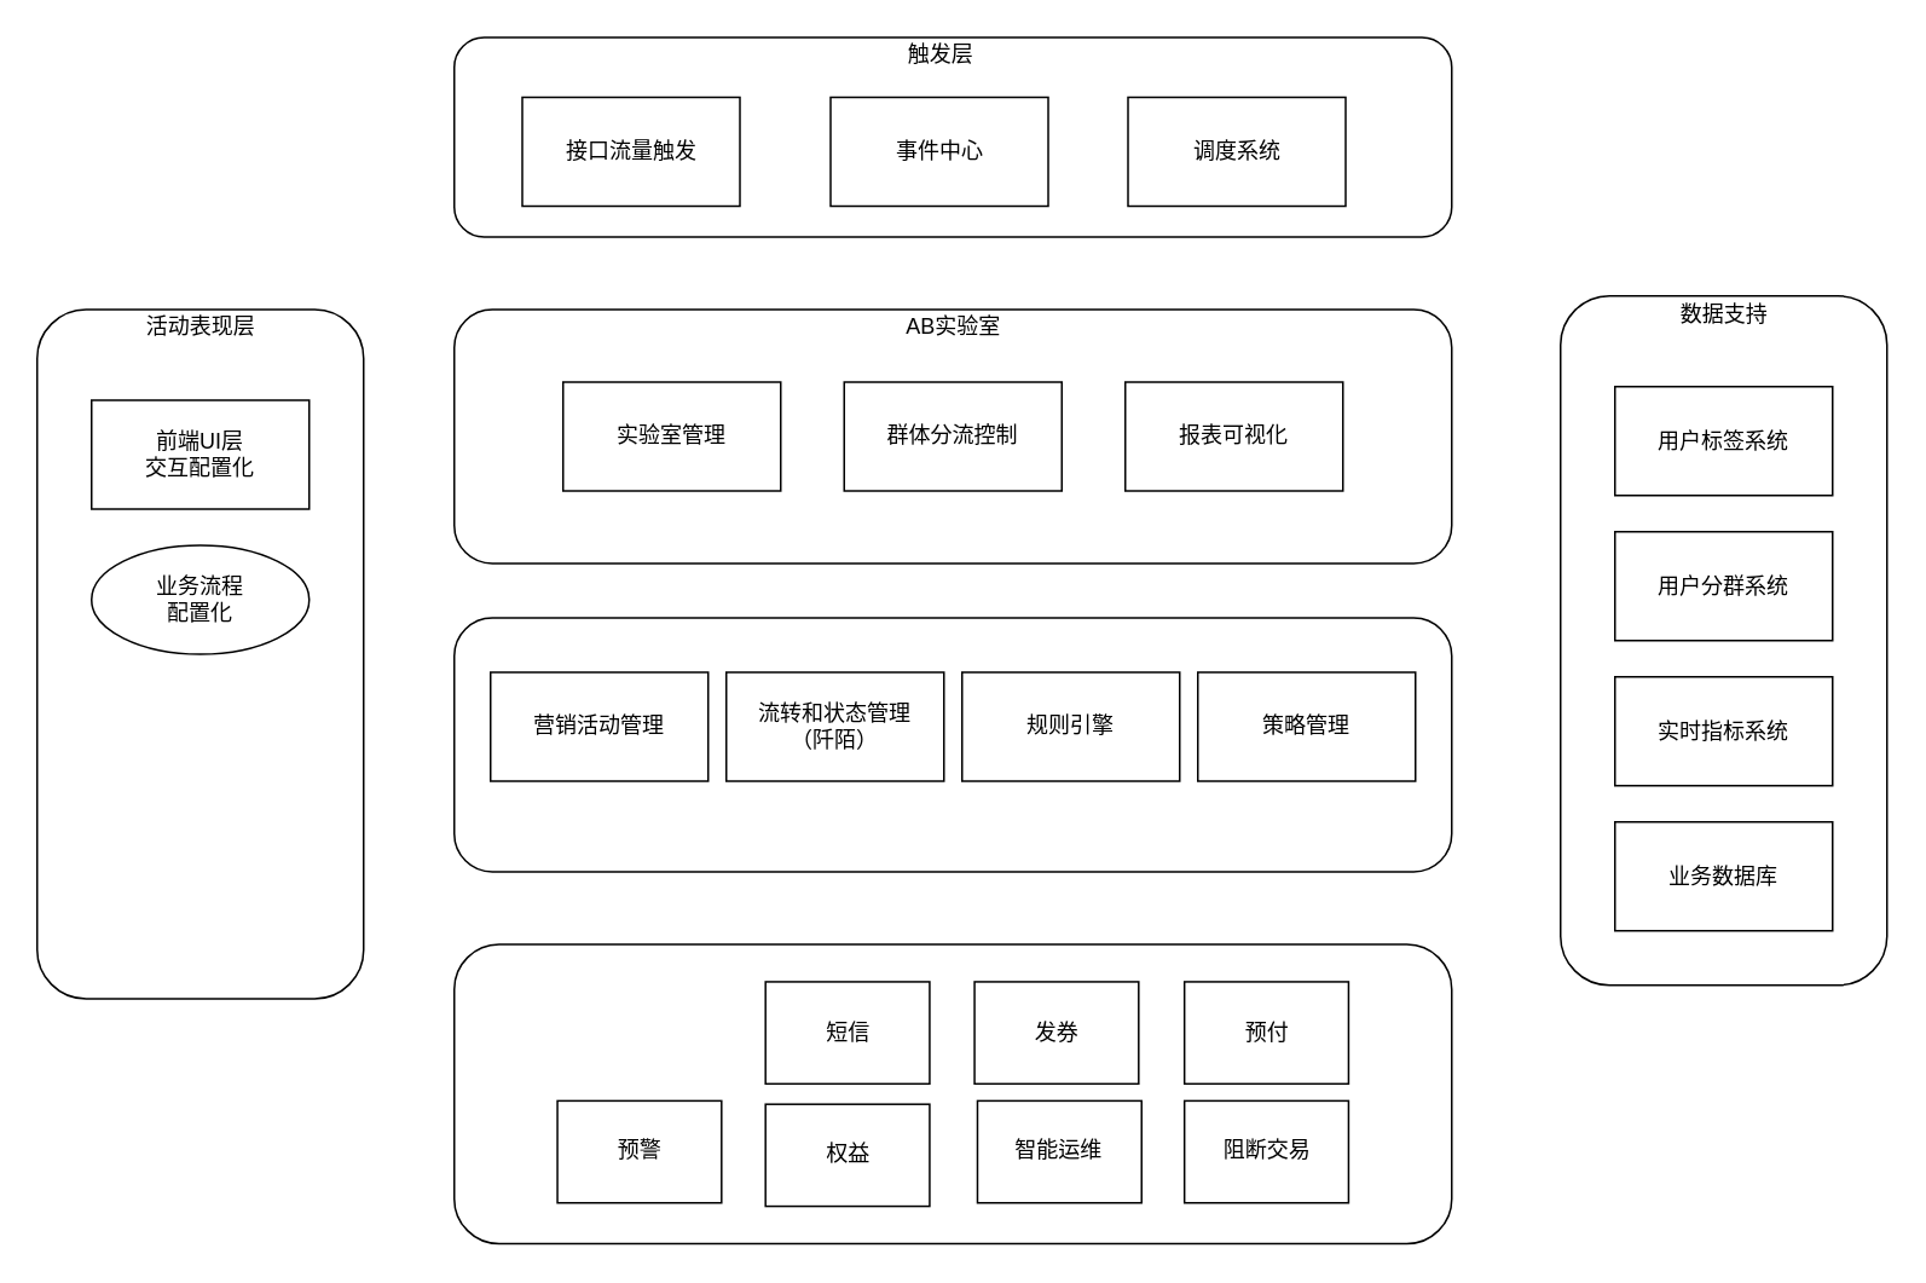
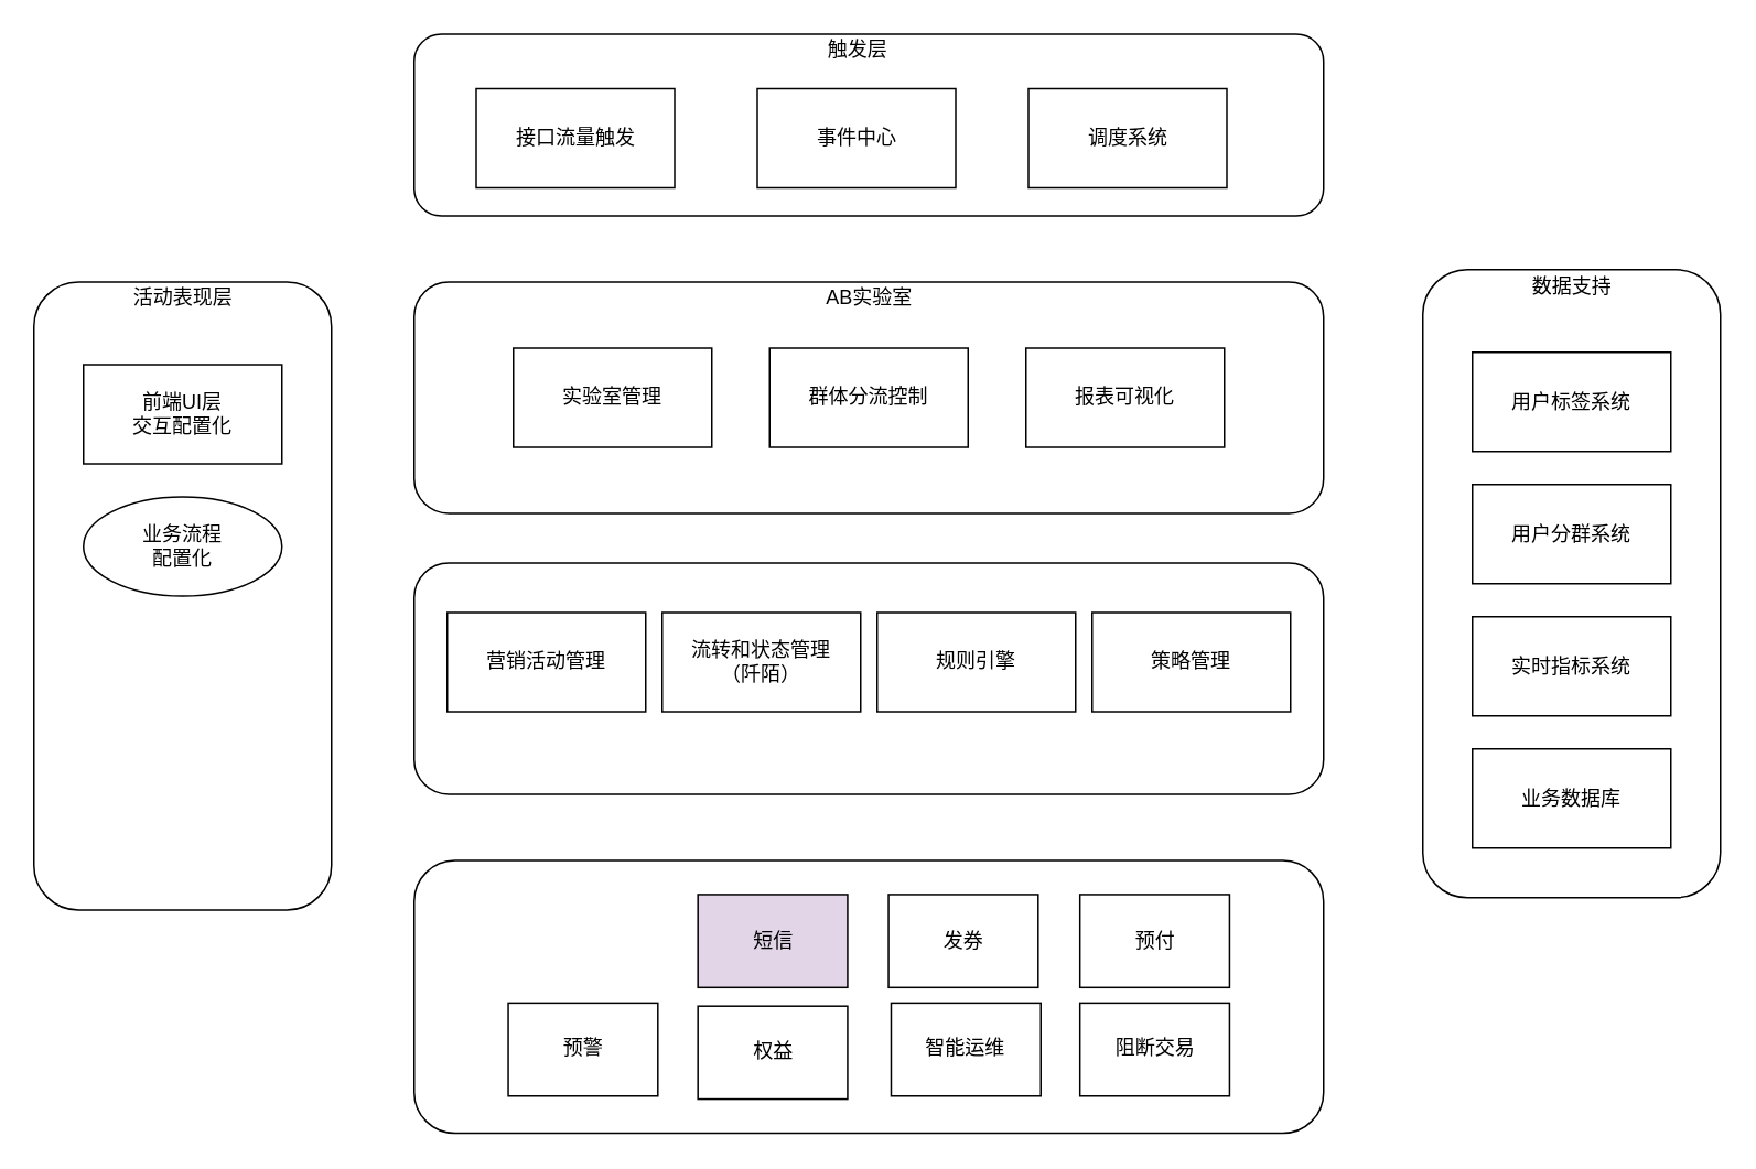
  <mxCell id="0" />
  <mxCell id="1" parent="0" />
  <mxCell id="2" value="" style="rounded=1;whiteSpace=wrap;html=1;" vertex="1" parent="1"><mxGeometry x="20" y="170" width="180" height="380" as="geometry" /></mxCell>
  <mxCell id="3" value="" style="rounded=1;whiteSpace=wrap;html=1;" vertex="1" parent="1"><mxGeometry x="250" y="170" width="550" height="140" as="geometry" /></mxCell>
  <mxCell id="4" value="" style="rounded=1;whiteSpace=wrap;html=1;" vertex="1" parent="1"><mxGeometry x="860" y="162.5" width="180" height="380" as="geometry" /></mxCell>
  <mxCell id="5" value="" style="rounded=1;whiteSpace=wrap;html=1;" vertex="1" parent="1"><mxGeometry x="250" y="20" width="550" height="110" as="geometry" /></mxCell>
  <mxCell id="6" value="" style="rounded=1;whiteSpace=wrap;html=1;" vertex="1" parent="1"><mxGeometry x="250" y="340" width="550" height="140" as="geometry" /></mxCell>
  <mxCell id="7" value="事件中心" style="rounded=0;whiteSpace=wrap;html=1;" vertex="1" parent="1"><mxGeometry x="457.5" y="53" width="120" height="60" as="geometry" /></mxCell>
  <mxCell id="8" value="调度系统" style="rounded=0;whiteSpace=wrap;html=1;" vertex="1" parent="1"><mxGeometry x="621.5" y="53" width="120" height="60" as="geometry" /></mxCell>
  <mxCell id="9" value="规则引擎" style="rounded=0;whiteSpace=wrap;html=1;" vertex="1" parent="1"><mxGeometry x="530" y="370" width="120" height="60" as="geometry" /></mxCell>
  <mxCell id="10" value="实验室管理" style="rounded=0;whiteSpace=wrap;html=1;" vertex="1" parent="1"><mxGeometry x="310" y="210" width="120" height="60" as="geometry" /></mxCell>
  <mxCell id="11" value="流转和状态管理&lt;br&gt;（阡陌）" style="rounded=0;whiteSpace=wrap;html=1;" vertex="1" parent="1"><mxGeometry x="400" y="370" width="120" height="60" as="geometry" /></mxCell>
  <mxCell id="12" value="营销活动管理" style="rounded=0;whiteSpace=wrap;html=1;" vertex="1" parent="1"><mxGeometry x="270" y="370" width="120" height="60" as="geometry" /></mxCell>
  <mxCell id="13" value="用户标签系统" style="rounded=0;whiteSpace=wrap;html=1;" vertex="1" parent="1"><mxGeometry x="890" y="212.5" width="120" height="60" as="geometry" /></mxCell>
  <mxCell id="14" value="实时指标系统" style="rounded=0;whiteSpace=wrap;html=1;" vertex="1" parent="1"><mxGeometry x="890" y="372.5" width="120" height="60" as="geometry" /></mxCell>
  <mxCell id="15" value="业务数据库" style="rounded=0;whiteSpace=wrap;html=1;" vertex="1" parent="1"><mxGeometry x="890" y="452.5" width="120" height="60" as="geometry" /></mxCell>
  <mxCell id="16" value="接口流量触发" style="rounded=0;whiteSpace=wrap;html=1;" vertex="1" parent="1"><mxGeometry x="287.5" y="53" width="120" height="60" as="geometry" /></mxCell>
  <mxCell id="17" value="" style="rounded=1;whiteSpace=wrap;html=1;" vertex="1" parent="1"><mxGeometry x="250" y="520" width="550" height="165" as="geometry" /></mxCell>
- <mxCell id="18" value="短信" style="rounded=0;whiteSpace=wrap;html=1;" vertex="1" parent="1"><mxGeometry x="421.62" y="540.63" width="90.5" height="56.25" as="geometry" /></mxCell>
+ <mxCell id="18" value="短信" style="rounded=0;whiteSpace=wrap;html=1;fillColor=#e1d5e7;" vertex="1" parent="1"><mxGeometry x="421.62" y="540.63" width="90.5" height="56.25" as="geometry" /></mxCell>
  <mxCell id="19" value="数据支持" style="text;html=1;align=center;verticalAlign=middle;resizable=0;points=[];autosize=1;strokeColor=none;fillColor=none;" vertex="1" parent="1"><mxGeometry x="920" y="162.5" width="60" height="20" as="geometry" /></mxCell>
  <mxCell id="20" value="策略管理" style="rounded=0;whiteSpace=wrap;html=1;" vertex="1" parent="1"><mxGeometry x="660" y="370" width="120" height="60" as="geometry" /></mxCell>
  <mxCell id="21" value="前端UI层&lt;br&gt;交互配置化" style="rounded=0;whiteSpace=wrap;html=1;" vertex="1" parent="1"><mxGeometry x="50" y="220" width="120" height="60" as="geometry" /></mxCell>
  <mxCell id="22" value="用户分群系统" style="rounded=0;whiteSpace=wrap;html=1;" vertex="1" parent="1"><mxGeometry x="890" y="292.5" width="120" height="60" as="geometry" /></mxCell>
  <mxCell id="23" value="业务流程&lt;br&gt;配置化" style="ellipse;whiteSpace=wrap;html=1;" vertex="1" parent="1"><mxGeometry x="50" y="300" width="120" height="60" as="geometry" /></mxCell>
  <mxCell id="24" value="AB实验室" style="text;html=1;align=center;verticalAlign=middle;resizable=0;points=[];autosize=1;strokeColor=none;fillColor=none;" vertex="1" parent="1"><mxGeometry x="490" y="170" width="70" height="20" as="geometry" /></mxCell>
  <mxCell id="25" value="报表可视化" style="rounded=0;whiteSpace=wrap;html=1;" vertex="1" parent="1"><mxGeometry x="620" y="210" width="120" height="60" as="geometry" /></mxCell>
  <mxCell id="26" value="群体分流控制" style="rounded=0;whiteSpace=wrap;html=1;" vertex="1" parent="1"><mxGeometry x="465" y="210" width="120" height="60" as="geometry" /></mxCell>
  <mxCell id="27" value="触发层" style="text;html=1;align=center;verticalAlign=middle;resizable=0;points=[];autosize=1;strokeColor=none;fillColor=none;" vertex="1" parent="1"><mxGeometry x="492.5" y="20" width="50" height="20" as="geometry" /></mxCell>
  <mxCell id="28" value="活动表现层" style="text;html=1;align=center;verticalAlign=middle;resizable=0;points=[];autosize=1;strokeColor=none;fillColor=none;" vertex="1" parent="1"><mxGeometry x="70" y="170" width="80" height="20" as="geometry" /></mxCell>
  <mxCell id="29" value="发券" style="rounded=0;whiteSpace=wrap;html=1;" vertex="1" parent="1"><mxGeometry x="536.87" y="540.63" width="90.5" height="56.25" as="geometry" /></mxCell>
  <mxCell id="30" value="预付" style="rounded=0;whiteSpace=wrap;html=1;" vertex="1" parent="1"><mxGeometry x="652.62" y="540.63" width="90.5" height="56.25" as="geometry" /></mxCell>
  <mxCell id="31" value="预警" style="rounded=0;whiteSpace=wrap;html=1;" vertex="1" parent="1"><mxGeometry x="306.87" y="606.26" width="90.5" height="56.25" as="geometry" /></mxCell>
  <mxCell id="32" value="权益" style="rounded=0;whiteSpace=wrap;html=1;" vertex="1" parent="1"><mxGeometry x="421.62" y="608.13" width="90.5" height="56.25" as="geometry" /></mxCell>
  <mxCell id="33" value="智能运维" style="rounded=0;whiteSpace=wrap;html=1;" vertex="1" parent="1"><mxGeometry x="538.49" y="606.26" width="90.5" height="56.25" as="geometry" /></mxCell>
  <mxCell id="34" value="阻断交易" style="rounded=0;whiteSpace=wrap;html=1;" vertex="1" parent="1"><mxGeometry x="652.62" y="606.26" width="90.5" height="56.25" as="geometry" /></mxCell>
